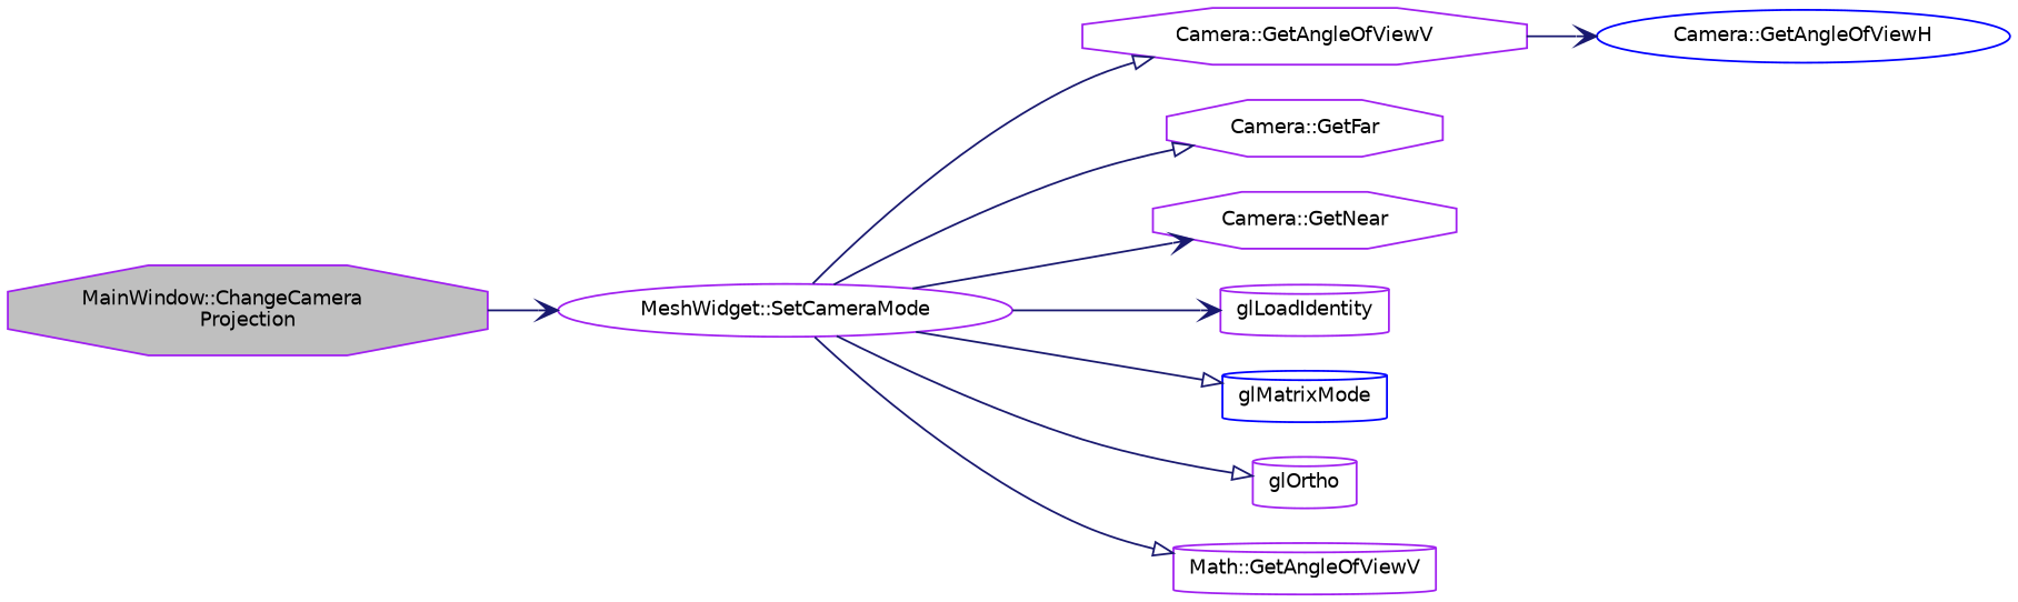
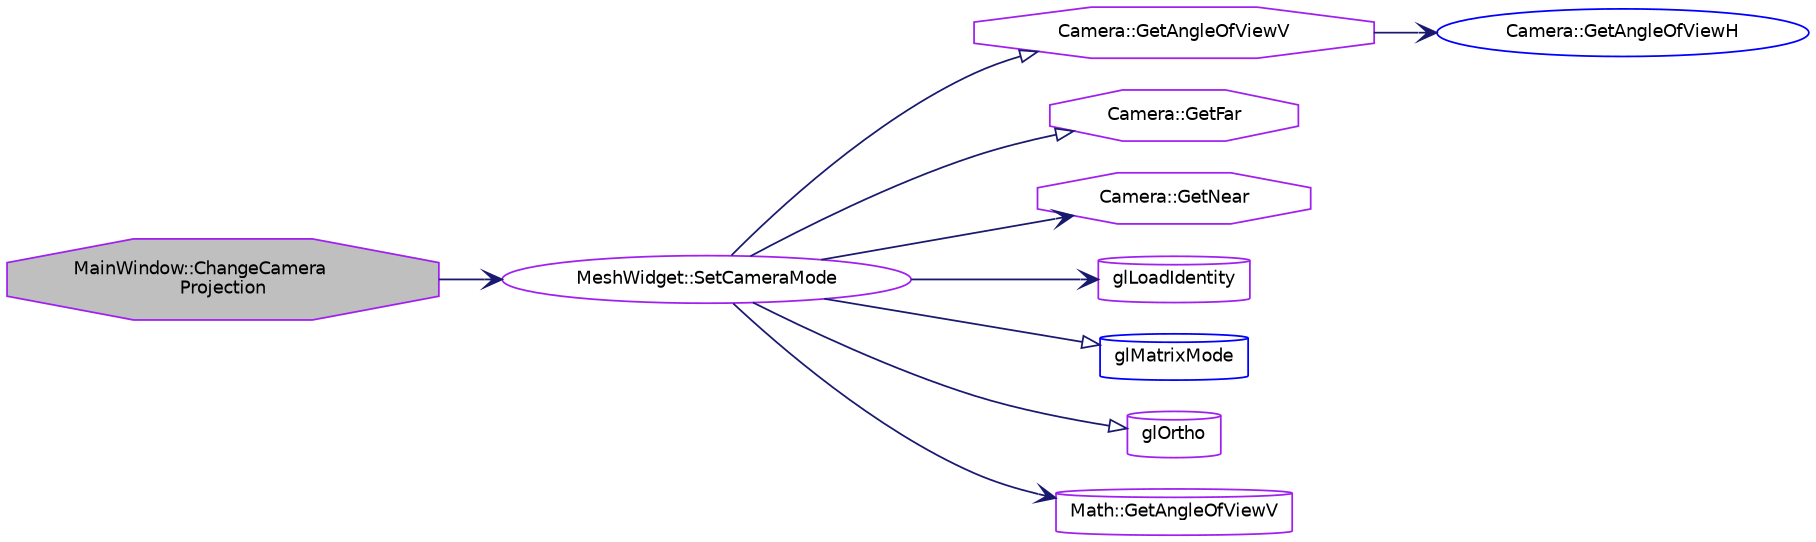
  digraph {
    rankdir=LR
    node [color=purple fillcolor=white fontname=Helvetica fontsize=10 shape=octagon style=filled]
    edge [arrowhead=onormal color=midnightblue fontname=Helvetica fontsize=10 labelfontname=Helvetica labelfontsize=10 style=solid]
    n1 [fillcolor=grey75 fontcolor=black height=0.2 label="MainWindow::ChangeCamera\lProjection" width=0.4]
    n2 [height=0.2 label="MeshWidget::SetCameraMode" shape=ellipse width=0.4]
    n3 [height=0.2 label="Camera::GetAngleOfViewV" width=0.4]
    n4 [height=0.2 label="Camera::GetFar" width=0.4]
    n5 [height=0.2 label="Camera::GetNear" width=0.4]
    n6 [height=0.2 label=glLoadIdentity shape=cylinder width=0.4]
    n7 [color=blue height=0.2 label=glMatrixMode shape=cylinder width=0.4]
    n8 [height=0.2 label=glOrtho shape=cylinder width=0.4]
    n9 [height=0.2 label="Math::GetAngleOfViewV" shape=cylinder width=0.4]
    n10 [color=blue height=0.2 label="Camera::GetAngleOfViewH" shape=ellipse width=0.4]
    n1 -> n2 [arrowhead=vee]
    n2 -> n3
    n2 -> n4
    n2 -> n5 [arrowhead=vee]
    n2 -> n6 [arrowhead=vee]
    n2 -> n7
    n2 -> n8
-   n2 -> n9
+   n2 -> n9 [arrowhead=vee]
    n3 -> n10 [arrowhead=vee]
  }
